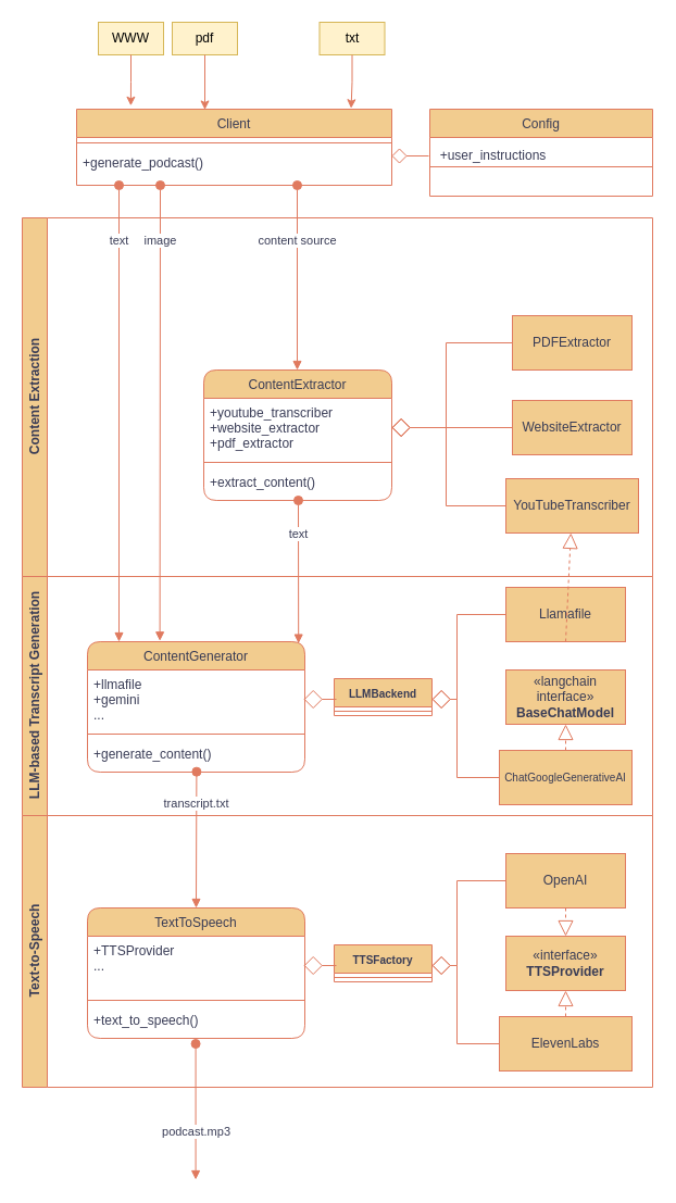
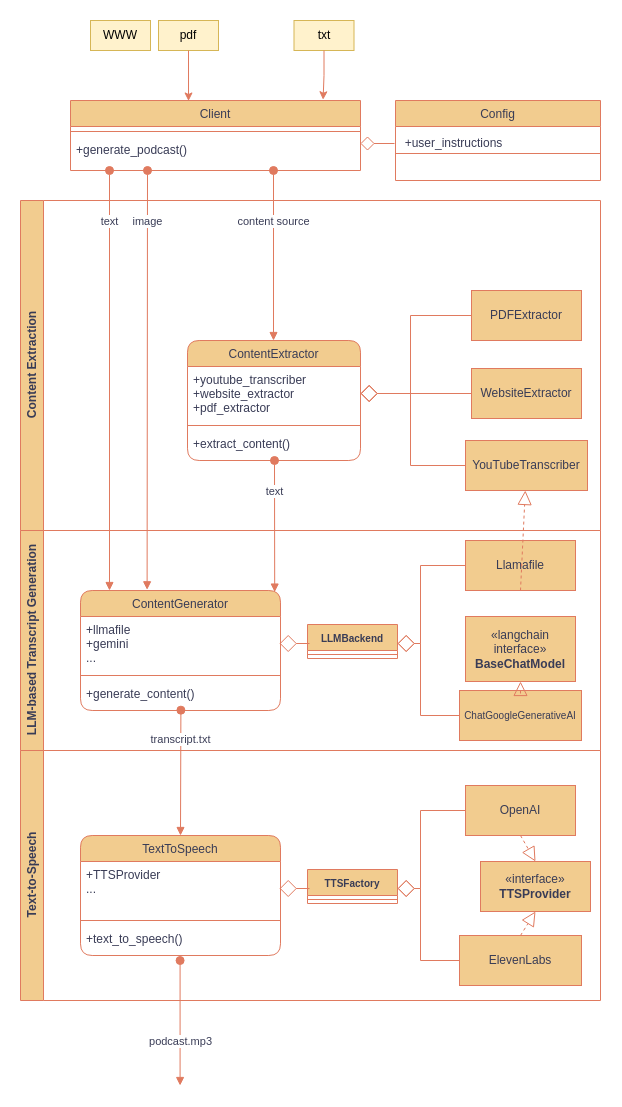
  <mxCell id="0" />
  <mxCell id="1" parent="0" />
  <mxCell id="2" value="ContentExtractor" style="swimlane;fontStyle=0;align=center;verticalAlign=top;childLayout=stackLayout;horizontal=1;startSize=26;horizontalStack=0;resizeParent=1;resizeLast=0;collapsible=1;marginBottom=0;rounded=1;shadow=0;strokeWidth=1;labelBackgroundColor=none;fillColor=#F2CC8F;strokeColor=#E07A5F;fontColor=#393C56;" vertex="1" parent="1"><mxGeometry x="187" y="340" width="173" height="120" as="geometry"><mxRectangle x="550" y="140" width="160" height="26" as="alternateBounds" /></mxGeometry></mxCell>
  <mxCell id="3" value="+youtube_transcriber&#10;+website_extractor&#10;+pdf_extractor" style="text;align=left;verticalAlign=top;spacingLeft=4;spacingRight=4;overflow=hidden;rotatable=0;points=[[0,0.5],[1,0.5]];portConstraint=eastwest;labelBackgroundColor=none;fontColor=#393C56;rounded=1;" vertex="1" parent="2"><mxGeometry y="26" width="173" height="54" as="geometry" /></mxCell>
  <mxCell id="4" value="" style="line;html=1;strokeWidth=1;align=left;verticalAlign=middle;spacingTop=-1;spacingLeft=3;spacingRight=3;rotatable=0;labelPosition=right;points=[];portConstraint=eastwest;labelBackgroundColor=none;fillColor=#F2CC8F;strokeColor=#E07A5F;fontColor=#393C56;rounded=1;" vertex="1" parent="2"><mxGeometry y="80" width="173" height="10" as="geometry" /></mxCell>
  <mxCell id="5" value="+extract_content()" style="text;align=left;verticalAlign=top;spacingLeft=4;spacingRight=4;overflow=hidden;rotatable=0;points=[[0,0.5],[1,0.5]];portConstraint=eastwest;labelBackgroundColor=none;fontColor=#393C56;rounded=1;" vertex="1" parent="2"><mxGeometry y="90" width="173" height="26" as="geometry" /></mxCell>
  <mxCell id="6" style="edgeStyle=orthogonalEdgeStyle;rounded=0;orthogonalLoop=1;jettySize=auto;html=1;entryX=1;entryY=0.5;entryDx=0;entryDy=0;strokeColor=#E07A5F;fontColor=#393C56;fillColor=#F2CC8F;endArrow=diamond;endFill=0;endSize=15;" edge="1" parent="1" source="7" target="3"><mxGeometry relative="1" as="geometry"><Array as="points"><mxPoint x="410" y="465" /><mxPoint x="410" y="393" /></Array></mxGeometry></mxCell>
  <mxCell id="7" value="YouTubeTranscriber" style="html=1;whiteSpace=wrap;strokeColor=#E07A5F;fontColor=#393C56;fillColor=#F2CC8F;" vertex="1" parent="1"><mxGeometry x="465" y="440" width="122" height="50" as="geometry" /></mxCell>
  <mxCell id="8" style="edgeStyle=orthogonalEdgeStyle;rounded=0;orthogonalLoop=1;jettySize=auto;html=1;entryX=1;entryY=0.5;entryDx=0;entryDy=0;strokeColor=#E07A5F;fontColor=#393C56;fillColor=#F2CC8F;endArrow=diamond;endFill=0;endSize=15;" edge="1" parent="1" source="9" target="3"><mxGeometry relative="1" as="geometry" /></mxCell>
  <mxCell id="9" value="WebsiteExtractor" style="html=1;whiteSpace=wrap;strokeColor=#E07A5F;fontColor=#393C56;fillColor=#F2CC8F;" vertex="1" parent="1"><mxGeometry x="471" y="368" width="110" height="50" as="geometry" /></mxCell>
  <mxCell id="10" style="edgeStyle=orthogonalEdgeStyle;rounded=0;orthogonalLoop=1;jettySize=auto;html=1;exitX=0;exitY=0.5;exitDx=0;exitDy=0;entryX=1;entryY=0.5;entryDx=0;entryDy=0;strokeColor=#E07A5F;fontColor=#393C56;fillColor=#F2CC8F;endArrow=diamond;endFill=0;endSize=15;" edge="1" parent="1" source="11" target="3"><mxGeometry relative="1" as="geometry"><Array as="points"><mxPoint x="410" y="315" /><mxPoint x="410" y="393" /></Array></mxGeometry></mxCell>
  <mxCell id="11" value="PDFExtractor" style="html=1;whiteSpace=wrap;strokeColor=#E07A5F;fontColor=#393C56;fillColor=#F2CC8F;" vertex="1" parent="1"><mxGeometry x="471" y="290" width="110" height="50" as="geometry" /></mxCell>
  <mxCell id="12" value="ContentGenerator" style="swimlane;fontStyle=0;align=center;verticalAlign=top;childLayout=stackLayout;horizontal=1;startSize=26;horizontalStack=0;resizeParent=1;resizeLast=0;collapsible=1;marginBottom=0;rounded=1;shadow=0;strokeWidth=1;labelBackgroundColor=none;fillColor=#F2CC8F;strokeColor=#E07A5F;fontColor=#393C56;" vertex="1" parent="1"><mxGeometry x="80" y="590" width="200" height="120" as="geometry"><mxRectangle x="550" y="140" width="160" height="26" as="alternateBounds" /></mxGeometry></mxCell>
  <mxCell id="13" value="+llmafile&#10;+gemini&#10;..." style="text;align=left;verticalAlign=top;spacingLeft=4;spacingRight=4;overflow=hidden;rotatable=0;points=[[0,0.5],[1,0.5]];portConstraint=eastwest;labelBackgroundColor=none;fontColor=#393C56;rounded=1;" vertex="1" parent="12"><mxGeometry y="26" width="200" height="54" as="geometry" /></mxCell>
  <mxCell id="14" value="" style="line;html=1;strokeWidth=1;align=left;verticalAlign=middle;spacingTop=-1;spacingLeft=3;spacingRight=3;rotatable=0;labelPosition=right;points=[];portConstraint=eastwest;labelBackgroundColor=none;fillColor=#F2CC8F;strokeColor=#E07A5F;fontColor=#393C56;rounded=1;" vertex="1" parent="12"><mxGeometry y="80" width="200" height="10" as="geometry" /></mxCell>
  <mxCell id="15" value="+generate_content()" style="text;align=left;verticalAlign=top;spacingLeft=4;spacingRight=4;overflow=hidden;rotatable=0;points=[[0,0.5],[1,0.5]];portConstraint=eastwest;labelBackgroundColor=none;fontColor=#393C56;rounded=1;" vertex="1" parent="12"><mxGeometry y="90" width="200" height="26" as="geometry" /></mxCell>
  <mxCell id="16" style="edgeStyle=orthogonalEdgeStyle;rounded=0;orthogonalLoop=1;jettySize=auto;html=1;strokeColor=#E07A5F;fontColor=#393C56;fillColor=#F2CC8F;endArrow=diamond;endFill=0;endSize=15;" edge="1" parent="1"><mxGeometry relative="1" as="geometry"><Array as="points"><mxPoint x="420" y="715" /><mxPoint x="420" y="643" /></Array><mxPoint x="466" y="715" as="sourcePoint" /><mxPoint x="397" y="643" as="targetPoint" /></mxGeometry></mxCell>
  <mxCell id="17" value="&lt;font style=&quot;font-size: 10px;&quot;&gt;ChatGoogleGenerativeAI&lt;/font&gt;" style="html=1;whiteSpace=wrap;strokeColor=#E07A5F;fontColor=#393C56;fillColor=#F2CC8F;" vertex="1" parent="1"><mxGeometry x="459" y="690" width="122" height="50" as="geometry" /></mxCell>
  <mxCell id="18" style="edgeStyle=orthogonalEdgeStyle;rounded=0;orthogonalLoop=1;jettySize=auto;html=1;exitX=0;exitY=0.5;exitDx=0;exitDy=0;strokeColor=#E07A5F;fontColor=#393C56;fillColor=#F2CC8F;endArrow=diamond;endFill=0;endSize=15;" edge="1" parent="1"><mxGeometry relative="1" as="geometry"><Array as="points"><mxPoint x="420" y="565" /><mxPoint x="420" y="643" /></Array><mxPoint x="472" y="565" as="sourcePoint" /><mxPoint x="397" y="643" as="targetPoint" /></mxGeometry></mxCell>
  <mxCell id="19" value="Llamafile" style="html=1;whiteSpace=wrap;strokeColor=#E07A5F;fontColor=#393C56;fillColor=#F2CC8F;" vertex="1" parent="1"><mxGeometry x="465" y="540" width="110" height="50" as="geometry" /></mxCell>
  <mxCell id="20" value="text" style="html=1;verticalAlign=bottom;startArrow=oval;startFill=1;endArrow=block;startSize=8;curved=0;rounded=0;strokeColor=#E07A5F;fontColor=#393C56;fillColor=#F2CC8F;entryX=0.691;entryY=0.013;entryDx=0;entryDy=0;entryPerimeter=0;" edge="1" parent="1"><mxGeometry x="-0.392" width="60" relative="1" as="geometry"><mxPoint x="274" y="460" as="sourcePoint" /><mxPoint x="274.2" y="591.56" as="targetPoint" /><mxPoint as="offset" /></mxGeometry></mxCell>
  <mxCell id="21" value="text" style="html=1;verticalAlign=bottom;startArrow=oval;startFill=1;endArrow=block;startSize=8;curved=0;rounded=0;strokeColor=#E07A5F;fontColor=#393C56;fillColor=#F2CC8F;" edge="1" parent="1"><mxGeometry x="-0.714" width="60" relative="1" as="geometry"><mxPoint x="109" y="170" as="sourcePoint" /><mxPoint x="109" y="590" as="targetPoint" /><Array as="points"><mxPoint x="109" y="422.5" /></Array><mxPoint as="offset" /></mxGeometry></mxCell>
  <mxCell id="22" value="image" style="html=1;verticalAlign=bottom;startArrow=oval;startFill=1;endArrow=block;startSize=8;curved=0;rounded=0;strokeColor=#E07A5F;fontColor=#393C56;fillColor=#F2CC8F;entryX=0.333;entryY=-0.006;entryDx=0;entryDy=0;entryPerimeter=0;" edge="1" parent="1" target="12"><mxGeometry x="-0.714" width="60" relative="1" as="geometry"><mxPoint x="147" y="170" as="sourcePoint" /><mxPoint x="150" y="580" as="targetPoint" /><mxPoint as="offset" /></mxGeometry></mxCell>
  <mxCell id="23" value="content source" style="html=1;verticalAlign=bottom;startArrow=oval;startFill=1;endArrow=block;startSize=8;curved=0;rounded=0;strokeColor=#E07A5F;fontColor=#393C56;fillColor=#F2CC8F;" edge="1" parent="1"><mxGeometry x="-0.294" width="60" relative="1" as="geometry"><mxPoint x="273" y="170" as="sourcePoint" /><mxPoint x="273" y="340" as="targetPoint" /><mxPoint as="offset" /></mxGeometry></mxCell>
- <mxCell id="24" value="«langchain&lt;br&gt;interface»&lt;br&gt;&lt;span style=&quot;text-align: left;&quot;&gt;&lt;b&gt;BaseChatModel&lt;/b&gt;&lt;/span&gt;" style="html=1;whiteSpace=wrap;strokeColor=#E07A5F;fontColor=#393C56;fillColor=#F2CC8F;" vertex="1" parent="1"><mxGeometry x="465" y="616" width="110" height="50" as="geometry" /></mxCell>
+ <mxCell id="24" value="«langchain&lt;br&gt;interface»&lt;br&gt;&lt;span style=&quot;text-align: left;&quot;&gt;&lt;b&gt;BaseChatModel&lt;/b&gt;&lt;/span&gt;" style="html=1;whiteSpace=wrap;strokeColor=#E07A5F;fontColor=#393C56;fillColor=#F2CC8F;" vertex="1" parent="1"><mxGeometry x="465" y="616" width="110" height="65" as="geometry" /></mxCell>
  <mxCell id="25" value="" style="endArrow=block;dashed=1;endFill=0;endSize=12;html=1;rounded=0;strokeColor=#E07A5F;fontColor=#393C56;fillColor=#F2CC8F;exitX=0.5;exitY=1;exitDx=0;exitDy=0;" edge="1" parent="1" source="19" target="7"><mxGeometry width="160" relative="1" as="geometry"><mxPoint x="626" y="610" as="sourcePoint" /><mxPoint x="786" y="610" as="targetPoint" /></mxGeometry></mxCell>
  <mxCell id="26" value="" style="endArrow=block;dashed=1;endFill=0;endSize=12;html=1;rounded=0;strokeColor=#E07A5F;fontColor=#393C56;fillColor=#F2CC8F;exitX=0.5;exitY=0;exitDx=0;exitDy=0;entryX=0.5;entryY=1;entryDx=0;entryDy=0;" edge="1" parent="1" source="17" target="24"><mxGeometry width="160" relative="1" as="geometry"><mxPoint x="530" y="600" as="sourcePoint" /><mxPoint x="530" y="626" as="targetPoint" /></mxGeometry></mxCell>
  <mxCell id="27" value="&lt;font style=&quot;font-size: 10px;&quot;&gt;LLMBackend&lt;/font&gt;" style="swimlane;fontStyle=1;align=center;verticalAlign=top;childLayout=stackLayout;horizontal=1;startSize=26;horizontalStack=0;resizeParent=1;resizeParentMax=0;resizeLast=0;collapsible=1;marginBottom=0;whiteSpace=wrap;html=1;strokeColor=#E07A5F;fontColor=#393C56;fillColor=#F2CC8F;" vertex="1" parent="1"><mxGeometry x="307" y="624" width="90" height="34" as="geometry" /></mxCell>
  <mxCell id="28" style="edgeStyle=orthogonalEdgeStyle;rounded=0;orthogonalLoop=1;jettySize=auto;html=1;entryX=1;entryY=0.5;entryDx=0;entryDy=0;strokeColor=#E07A5F;fontColor=#393C56;fillColor=#F2CC8F;endArrow=diamond;endFill=0;endSize=15;" edge="1" parent="27"><mxGeometry relative="1" as="geometry"><mxPoint x="2" y="19" as="sourcePoint" /><mxPoint x="-28" y="18.58" as="targetPoint" /></mxGeometry></mxCell>
  <mxCell id="29" value="" style="line;strokeWidth=1;fillColor=none;align=left;verticalAlign=middle;spacingTop=-1;spacingLeft=3;spacingRight=3;rotatable=0;labelPosition=right;points=[];portConstraint=eastwest;strokeColor=inherit;fontColor=#393C56;" vertex="1" parent="27"><mxGeometry y="26" width="90" height="8" as="geometry" /></mxCell>
  <mxCell id="30" value="Content Extraction" style="swimlane;horizontal=0;whiteSpace=wrap;html=1;strokeColor=#E07A5F;fontColor=#393C56;fillColor=#F2CC8F;" vertex="1" parent="1"><mxGeometry x="20" y="200" width="580" height="330" as="geometry" /></mxCell>
  <mxCell id="31" value="LLM-based Transcript Generation" style="swimlane;horizontal=0;whiteSpace=wrap;html=1;strokeColor=#E07A5F;fontColor=#393C56;fillColor=#F2CC8F;" vertex="1" parent="1"><mxGeometry x="20" y="530" width="580" height="220" as="geometry" /></mxCell>
  <mxCell id="32" value="TextToSpeech" style="swimlane;fontStyle=0;align=center;verticalAlign=top;childLayout=stackLayout;horizontal=1;startSize=26;horizontalStack=0;resizeParent=1;resizeLast=0;collapsible=1;marginBottom=0;rounded=1;shadow=0;strokeWidth=1;labelBackgroundColor=none;fillColor=#F2CC8F;strokeColor=#E07A5F;fontColor=#393C56;" vertex="1" parent="1"><mxGeometry x="80" y="835" width="200" height="120" as="geometry"><mxRectangle x="550" y="140" width="160" height="26" as="alternateBounds" /></mxGeometry></mxCell>
  <mxCell id="33" value="+TTSProvider&#10;..." style="text;align=left;verticalAlign=top;spacingLeft=4;spacingRight=4;overflow=hidden;rotatable=0;points=[[0,0.5],[1,0.5]];portConstraint=eastwest;labelBackgroundColor=none;fontColor=#393C56;rounded=1;" vertex="1" parent="32"><mxGeometry y="26" width="200" height="54" as="geometry" /></mxCell>
  <mxCell id="34" value="" style="line;html=1;strokeWidth=1;align=left;verticalAlign=middle;spacingTop=-1;spacingLeft=3;spacingRight=3;rotatable=0;labelPosition=right;points=[];portConstraint=eastwest;labelBackgroundColor=none;fillColor=#F2CC8F;strokeColor=#E07A5F;fontColor=#393C56;rounded=1;" vertex="1" parent="32"><mxGeometry y="80" width="200" height="10" as="geometry" /></mxCell>
  <mxCell id="35" value="+text_to_speech()" style="text;align=left;verticalAlign=top;spacingLeft=4;spacingRight=4;overflow=hidden;rotatable=0;points=[[0,0.5],[1,0.5]];portConstraint=eastwest;labelBackgroundColor=none;fontColor=#393C56;rounded=1;" vertex="1" parent="32"><mxGeometry y="90" width="200" height="26" as="geometry" /></mxCell>
  <mxCell id="36" style="edgeStyle=orthogonalEdgeStyle;rounded=0;orthogonalLoop=1;jettySize=auto;html=1;strokeColor=#E07A5F;fontColor=#393C56;fillColor=#F2CC8F;endArrow=diamond;endFill=0;endSize=15;" edge="1" parent="1"><mxGeometry relative="1" as="geometry"><Array as="points"><mxPoint x="420" y="960" /><mxPoint x="420" y="888" /></Array><mxPoint x="466" y="960" as="sourcePoint" /><mxPoint x="397" y="888" as="targetPoint" /></mxGeometry></mxCell>
  <mxCell id="37" value="&lt;font style=&quot;font-size: 12px;&quot;&gt;ElevenLabs&lt;/font&gt;" style="html=1;whiteSpace=wrap;strokeColor=#E07A5F;fontColor=#393C56;fillColor=#F2CC8F;" vertex="1" parent="1"><mxGeometry x="459" y="935" width="122" height="50" as="geometry" /></mxCell>
  <mxCell id="38" style="edgeStyle=orthogonalEdgeStyle;rounded=0;orthogonalLoop=1;jettySize=auto;html=1;exitX=0;exitY=0.5;exitDx=0;exitDy=0;strokeColor=#E07A5F;fontColor=#393C56;fillColor=#F2CC8F;endArrow=diamond;endFill=0;endSize=15;" edge="1" parent="1"><mxGeometry relative="1" as="geometry"><Array as="points"><mxPoint x="420" y="810" /><mxPoint x="420" y="888" /></Array><mxPoint x="472" y="810" as="sourcePoint" /><mxPoint x="397" y="888" as="targetPoint" /></mxGeometry></mxCell>
  <mxCell id="39" value="OpenAI" style="html=1;whiteSpace=wrap;strokeColor=#E07A5F;fontColor=#393C56;fillColor=#F2CC8F;" vertex="1" parent="1"><mxGeometry x="465" y="785" width="110" height="50" as="geometry" /></mxCell>
- <mxCell id="40" value="«interface»&lt;br&gt;&lt;span style=&quot;text-align: left;&quot;&gt;&lt;b&gt;TTSProvider&lt;/b&gt;&lt;/span&gt;" style="html=1;whiteSpace=wrap;strokeColor=#E07A5F;fontColor=#393C56;fillColor=#F2CC8F;" vertex="1" parent="1"><mxGeometry x="465" y="861" width="110" height="50" as="geometry" /></mxCell>
+ <mxCell id="40" value="«interface»&lt;br&gt;&lt;span style=&quot;text-align: left;&quot;&gt;&lt;b&gt;TTSProvider&lt;/b&gt;&lt;/span&gt;" style="html=1;whiteSpace=wrap;strokeColor=#E07A5F;fontColor=#393C56;fillColor=#F2CC8F;" vertex="1" parent="1"><mxGeometry x="480" y="861" width="110" height="50" as="geometry" /></mxCell>
  <mxCell id="41" value="" style="endArrow=block;dashed=1;endFill=0;endSize=12;html=1;rounded=0;strokeColor=#E07A5F;fontColor=#393C56;fillColor=#F2CC8F;exitX=0.5;exitY=1;exitDx=0;exitDy=0;entryX=0.5;entryY=0;entryDx=0;entryDy=0;" edge="1" parent="1" source="39" target="40"><mxGeometry width="160" relative="1" as="geometry"><mxPoint x="626" y="855" as="sourcePoint" /><mxPoint x="786" y="855" as="targetPoint" /></mxGeometry></mxCell>
  <mxCell id="42" value="" style="endArrow=block;dashed=1;endFill=0;endSize=12;html=1;rounded=0;strokeColor=#E07A5F;fontColor=#393C56;fillColor=#F2CC8F;exitX=0.5;exitY=0;exitDx=0;exitDy=0;entryX=0.5;entryY=1;entryDx=0;entryDy=0;" edge="1" parent="1" source="37" target="40"><mxGeometry width="160" relative="1" as="geometry"><mxPoint x="530" y="845" as="sourcePoint" /><mxPoint x="530" y="871" as="targetPoint" /></mxGeometry></mxCell>
  <mxCell id="43" value="&lt;font style=&quot;font-size: 10px;&quot;&gt;TTSFactory&lt;/font&gt;" style="swimlane;fontStyle=1;align=center;verticalAlign=top;childLayout=stackLayout;horizontal=1;startSize=26;horizontalStack=0;resizeParent=1;resizeParentMax=0;resizeLast=0;collapsible=1;marginBottom=0;whiteSpace=wrap;html=1;strokeColor=#E07A5F;fontColor=#393C56;fillColor=#F2CC8F;" vertex="1" parent="1"><mxGeometry x="307" y="869" width="90" height="34" as="geometry" /></mxCell>
  <mxCell id="44" style="edgeStyle=orthogonalEdgeStyle;rounded=0;orthogonalLoop=1;jettySize=auto;html=1;entryX=1;entryY=0.5;entryDx=0;entryDy=0;strokeColor=#E07A5F;fontColor=#393C56;fillColor=#F2CC8F;endArrow=diamond;endFill=0;endSize=15;" edge="1" parent="43"><mxGeometry relative="1" as="geometry"><mxPoint x="2" y="19" as="sourcePoint" /><mxPoint x="-28" y="18.58" as="targetPoint" /></mxGeometry></mxCell>
  <mxCell id="45" value="" style="line;strokeWidth=1;fillColor=none;align=left;verticalAlign=middle;spacingTop=-1;spacingLeft=3;spacingRight=3;rotatable=0;labelPosition=right;points=[];portConstraint=eastwest;strokeColor=inherit;fontColor=#393C56;" vertex="1" parent="43"><mxGeometry y="26" width="90" height="8" as="geometry" /></mxCell>
  <mxCell id="46" value="Text-to-Speech" style="swimlane;horizontal=0;whiteSpace=wrap;html=1;strokeColor=#E07A5F;fontColor=#393C56;fillColor=#F2CC8F;" vertex="1" parent="1"><mxGeometry x="20" y="750" width="580" height="250" as="geometry" /></mxCell>
  <mxCell id="47" value="transcript.txt" style="html=1;verticalAlign=bottom;startArrow=oval;startFill=1;endArrow=block;startSize=8;curved=0;rounded=0;strokeColor=#E07A5F;fontColor=#393C56;fillColor=#F2CC8F;entryX=0.5;entryY=0;entryDx=0;entryDy=0;exitX=0.502;exitY=1.141;exitDx=0;exitDy=0;exitPerimeter=0;" edge="1" parent="1" source="15" target="32"><mxGeometry x="-0.392" width="60" relative="1" as="geometry"><mxPoint x="200" y="740" as="sourcePoint" /><mxPoint x="200" y="872" as="targetPoint" /><mxPoint as="offset" /></mxGeometry></mxCell>
  <mxCell id="48" value="podcast.mp3" style="html=1;verticalAlign=bottom;startArrow=oval;startFill=1;endArrow=block;startSize=8;curved=0;rounded=0;strokeColor=#E07A5F;fontColor=#393C56;fillColor=#F2CC8F;entryX=0.5;entryY=0;entryDx=0;entryDy=0;exitX=0.502;exitY=1.141;exitDx=0;exitDy=0;exitPerimeter=0;" edge="1" parent="1"><mxGeometry x="0.44" width="60" relative="1" as="geometry"><mxPoint x="179.58" y="960" as="sourcePoint" /><mxPoint x="179.58" y="1085" as="targetPoint" /><mxPoint as="offset" /></mxGeometry></mxCell>
  <mxCell id="49" value="Client" style="swimlane;fontStyle=0;align=center;verticalAlign=top;childLayout=stackLayout;horizontal=1;startSize=26;horizontalStack=0;resizeParent=1;resizeLast=0;collapsible=1;marginBottom=0;rounded=0;shadow=0;strokeWidth=1;labelBackgroundColor=none;fillColor=#F2CC8F;strokeColor=#E07A5F;fontColor=#393C56;" vertex="1" parent="1"><mxGeometry x="70" y="100" width="290" height="70" as="geometry"><mxRectangle x="550" y="140" width="160" height="26" as="alternateBounds" /></mxGeometry></mxCell>
  <mxCell id="50" value="" style="line;html=1;strokeWidth=1;align=left;verticalAlign=middle;spacingTop=-1;spacingLeft=3;spacingRight=3;rotatable=0;labelPosition=right;points=[];portConstraint=eastwest;labelBackgroundColor=none;fillColor=#F2CC8F;strokeColor=#E07A5F;fontColor=#393C56;rounded=1;" vertex="1" parent="49"><mxGeometry y="26" width="290" height="10" as="geometry" /></mxCell>
  <mxCell id="51" value="+generate_podcast()" style="text;align=left;verticalAlign=top;spacingLeft=4;spacingRight=4;overflow=hidden;rotatable=0;points=[[0,0.5],[1,0.5]];portConstraint=eastwest;labelBackgroundColor=none;fontColor=#393C56;rounded=1;" vertex="1" parent="49"><mxGeometry y="36" width="290" height="26" as="geometry" /></mxCell>
  <mxCell id="52" value="Config" style="swimlane;fontStyle=0;align=center;verticalAlign=top;childLayout=stackLayout;horizontal=1;startSize=26;horizontalStack=0;resizeParent=1;resizeLast=0;collapsible=1;marginBottom=0;rounded=0;shadow=0;strokeWidth=1;labelBackgroundColor=none;fillColor=#F2CC8F;strokeColor=#E07A5F;fontColor=#393C56;" vertex="1" parent="1"><mxGeometry x="395" y="100" width="205" height="80" as="geometry"><mxRectangle x="550" y="140" width="160" height="26" as="alternateBounds" /></mxGeometry></mxCell>
  <mxCell id="53" value="" style="line;html=1;strokeWidth=1;align=left;verticalAlign=middle;spacingTop=-1;spacingLeft=3;spacingRight=3;rotatable=0;labelPosition=right;points=[];portConstraint=eastwest;labelBackgroundColor=none;fillColor=#F2CC8F;strokeColor=#E07A5F;fontColor=#393C56;rounded=1;" vertex="1" parent="52"><mxGeometry y="26" width="205" height="54" as="geometry" /></mxCell>
  <mxCell id="54" value="+user_instructions" style="text;html=1;align=center;verticalAlign=middle;resizable=0;points=[];autosize=1;strokeColor=none;fillColor=none;fontColor=#393C56;" vertex="1" parent="1"><mxGeometry x="393" y="128" width="120" height="30" as="geometry" /></mxCell>
  <mxCell id="55" style="edgeStyle=orthogonalEdgeStyle;rounded=0;orthogonalLoop=1;jettySize=auto;html=1;entryX=1.013;entryY=0.237;entryDx=0;entryDy=0;entryPerimeter=0;strokeColor=#E07A5F;fontColor=#393C56;fillColor=#F2CC8F;endArrow=diamond;endFill=0;endSize=12;" edge="1" parent="1"><mxGeometry relative="1" as="geometry"><mxPoint x="394" y="143" as="sourcePoint" /><mxPoint x="359.77" y="142.162" as="targetPoint" /></mxGeometry></mxCell>
  <mxCell id="56" value="WWW" style="text;html=1;align=center;verticalAlign=middle;whiteSpace=wrap;rounded=0;strokeColor=#d6b656;fillColor=#fff2cc;" vertex="1" parent="1"><mxGeometry x="90" y="20" width="60" height="30" as="geometry" /></mxCell>
  <mxCell id="57" value="pdf" style="text;html=1;align=center;verticalAlign=middle;whiteSpace=wrap;rounded=0;fillColor=#fff2cc;strokeColor=#d6b656;" vertex="1" parent="1"><mxGeometry x="158" y="20" width="60" height="30" as="geometry" /></mxCell>
  <mxCell id="58" value="txt" style="text;html=1;align=center;verticalAlign=middle;whiteSpace=wrap;rounded=0;fillColor=#fff2cc;strokeColor=#d6b656;" vertex="1" parent="1"><mxGeometry x="293.5" y="20" width="60" height="30" as="geometry" /></mxCell>
- <mxCell id="59" style="edgeStyle=orthogonalEdgeStyle;rounded=0;orthogonalLoop=1;jettySize=auto;html=1;exitX=0.5;exitY=1;exitDx=0;exitDy=0;entryX=0.172;entryY=-0.046;entryDx=0;entryDy=0;entryPerimeter=0;strokeColor=#E07A5F;fontColor=#393C56;fillColor=#F2CC8F;" edge="1" parent="1" source="56" target="49"><mxGeometry relative="1" as="geometry" /></mxCell>
  <mxCell id="60" style="edgeStyle=orthogonalEdgeStyle;rounded=0;orthogonalLoop=1;jettySize=auto;html=1;exitX=0.5;exitY=1;exitDx=0;exitDy=0;entryX=0.407;entryY=0.007;entryDx=0;entryDy=0;entryPerimeter=0;strokeColor=#E07A5F;fontColor=#393C56;fillColor=#F2CC8F;" edge="1" parent="1" source="57" target="49"><mxGeometry relative="1" as="geometry" /></mxCell>
  <mxCell id="61" style="edgeStyle=orthogonalEdgeStyle;rounded=0;orthogonalLoop=1;jettySize=auto;html=1;exitX=0.5;exitY=1;exitDx=0;exitDy=0;entryX=0.871;entryY=-0.011;entryDx=0;entryDy=0;entryPerimeter=0;strokeColor=#E07A5F;fontColor=#393C56;fillColor=#F2CC8F;" edge="1" parent="1" source="58" target="49"><mxGeometry relative="1" as="geometry" /></mxCell>
